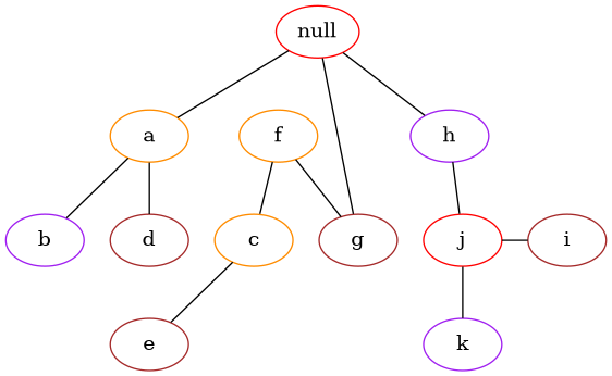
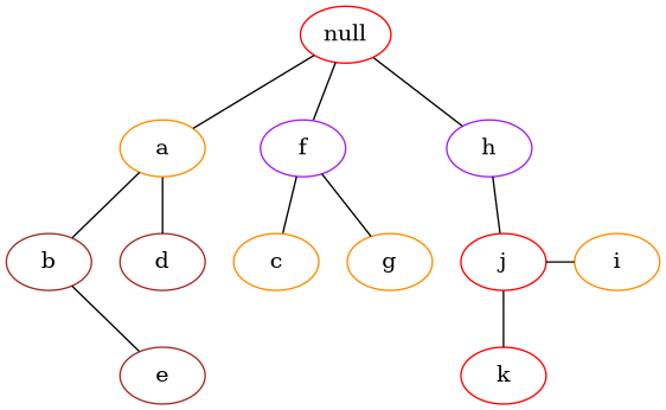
  graph {
    node [color=darkorange]
    e [color=brown]
-   b [color=purple]
+   b [color=brown]
    c
    d [color=brown]
    a
-   f
+   f [color=purple]
    h [color=purple]
-   g [color=brown]
-   i [color=brown]
+   g
+   i
    j [color=red]
-   k [color=purple]
+   k [color=red]
    null [color=red]
    subgraph sub_1 {
      rank=same
      e
    }
    subgraph sub_2 {
      rank=same
      b
      c
      d
    }
    subgraph sub_3 {
      rank=same
      c
      d
    }
    subgraph sub_4 {
      rank=same
      d
    }
    subgraph sub_5 {
      rank=same
      a
      f
      h
    }
    subgraph sub_6 {
      rank=same
      g
    }
    subgraph sub_7 {
      rank=same
      f
      h
    }
    subgraph sub_8 {
      rank=same
      i
      j
    }
    subgraph sub_9 {
      rank=same
      k
    }
    subgraph sub_10 {
      rank=same
      j
    }
    subgraph sub_11 {
      rank=same
      h
    }
    subgraph sub_12 {
      rank=same
      null
    }
-   c -- e
+   b -- e
    a -- b
    a -- d
    f -- c
    f -- g
    h -- j
    j -- i
    j -- k
    null -- a
-   null -- g
+   null -- f
    null -- h
  }
